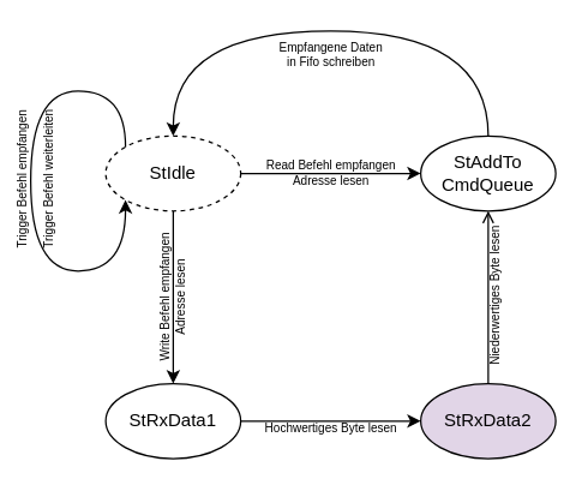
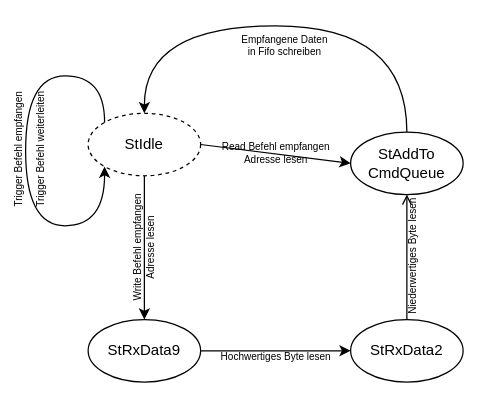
  <mxCell id="0" />
  <mxCell id="1" parent="0" />
  <mxCell id="2" value="Write Befehl empfangen&lt;br&gt;Adresse lesen" style="rounded=0;orthogonalLoop=1;jettySize=auto;html=1;exitX=0.5;exitY=1;exitDx=0;exitDy=0;entryX=0.5;entryY=0;entryDx=0;entryDy=0;horizontal=0;verticalAlign=middle;labelBackgroundColor=none;fontSize=8;" parent="1" source="4" target="8" edge="1"><mxGeometry relative="1" as="geometry" /></mxCell>
  <mxCell id="3" value="&lt;span style=&quot;color: rgb(0 , 0 , 0) ; font-family: &amp;#34;helvetica&amp;#34; ; font-size: 8px ; font-style: normal ; font-weight: 400 ; letter-spacing: normal ; text-align: center ; text-indent: 0px ; text-transform: none ; word-spacing: 0px ; display: inline ; float: none&quot;&gt;Read Befehl empfangen&lt;br&gt;Adresse lesen&lt;br&gt;&lt;/span&gt;" style="edgeStyle=none;rounded=0;orthogonalLoop=1;jettySize=auto;html=1;exitX=1;exitY=0.5;exitDx=0;exitDy=0;entryX=0;entryY=0.5;entryDx=0;entryDy=0;labelBackgroundColor=none;verticalAlign=middle;fontSize=8;horizontal=1;labelPosition=center;verticalLabelPosition=bottom;align=center;" parent="1" source="4" target="6" edge="1"><mxGeometry relative="1" as="geometry"><mxPoint as="offset" /></mxGeometry></mxCell>
  <mxCell id="4" value="StIdle" style="ellipse;whiteSpace=wrap;html=1;dashed=1;" parent="1" vertex="1"><mxGeometry x="70" y="90" width="90" height="50" as="geometry" /></mxCell>
  <mxCell id="5" value="Empfangene Daten&lt;br style=&quot;font-size: 8px;&quot;&gt;in Fifo schreiben" style="edgeStyle=orthogonalEdgeStyle;rounded=0;orthogonalLoop=1;jettySize=auto;html=1;exitX=0.5;exitY=0;exitDx=0;exitDy=0;entryX=0.5;entryY=0;entryDx=0;entryDy=0;curved=1;verticalAlign=top;labelBackgroundColor=none;fontSize=8;" parent="1" source="6" target="4" edge="1"><mxGeometry x="0.0" relative="1" as="geometry"><Array as="points"><mxPoint x="325" y="20" /><mxPoint x="115" y="20" /></Array><mxPoint as="offset" /></mxGeometry></mxCell>
- <mxCell id="6" value="StAddTo&lt;br&gt;CmdQueue" style="ellipse;whiteSpace=wrap;html=1;" parent="1" vertex="1"><mxGeometry x="280" y="90" width="90" height="50" as="geometry" /></mxCell>
+ <mxCell id="6" value="StAddTo&lt;br&gt;CmdQueue" style="ellipse;whiteSpace=wrap;html=1;" parent="1" vertex="1"><mxGeometry x="280" y="105" width="90" height="50" as="geometry" /></mxCell>
  <mxCell id="7" value="&lt;br&gt;Hochwertiges Byte lesen" style="edgeStyle=none;rounded=0;orthogonalLoop=1;jettySize=auto;html=1;exitX=1;exitY=0.5;exitDx=0;exitDy=0;entryX=0;entryY=0.5;entryDx=0;entryDy=0;fontSize=8;verticalAlign=middle;labelBackgroundColor=none;" parent="1" source="8" target="10" edge="1"><mxGeometry relative="1" as="geometry"><mxPoint as="offset" /></mxGeometry></mxCell>
- <mxCell id="8" value="StRxData1" style="ellipse;whiteSpace=wrap;html=1;" parent="1" vertex="1"><mxGeometry x="70" y="255" width="90" height="50" as="geometry" /></mxCell>
+ <mxCell id="8" value="StRxData9" style="ellipse;whiteSpace=wrap;html=1;" parent="1" vertex="1"><mxGeometry x="70" y="255" width="90" height="50" as="geometry" /></mxCell>
  <mxCell id="9" value="&lt;br&gt;Niederwertiges Byte lesen" style="edgeStyle=none;rounded=0;orthogonalLoop=1;jettySize=auto;html=1;exitX=0.5;exitY=0;exitDx=0;exitDy=0;entryX=0.5;entryY=1;entryDx=0;entryDy=0;horizontal=0;fontSize=8;labelBackgroundColor=none;endArrow=open;" parent="1" source="10" target="6" edge="1"><mxGeometry relative="1" as="geometry" /></mxCell>
- <mxCell id="10" value="StRxData2" style="ellipse;whiteSpace=wrap;html=1;fillColor=#e1d5e7;" parent="1" vertex="1"><mxGeometry x="280" y="255" width="90" height="50" as="geometry" /></mxCell>
+ <mxCell id="10" value="StRxData2" style="ellipse;whiteSpace=wrap;html=1;" parent="1" vertex="1"><mxGeometry x="280" y="255" width="90" height="50" as="geometry" /></mxCell>
  <mxCell id="11" value="" style="edgeStyle=orthogonalEdgeStyle;curved=1;rounded=0;orthogonalLoop=1;jettySize=auto;html=1;exitX=0;exitY=0;exitDx=0;exitDy=0;entryX=0;entryY=1;entryDx=0;entryDy=0;horizontal=0;verticalAlign=bottom;labelBackgroundColor=none;fontSize=8;labelPosition=center;verticalLabelPosition=top;align=center;" parent="1" source="4" target="4" edge="1"><mxGeometry x="0.03" relative="1" as="geometry"><Array as="points"><mxPoint x="83" y="60" /><mxPoint x="20" y="60" /><mxPoint x="20" y="180" /><mxPoint x="83" y="180" /></Array><mxPoint as="offset" /></mxGeometry></mxCell>
  <mxCell id="12" value="Trigger Befehl weiterleiten" style="edgeLabel;html=1;align=center;verticalAlign=middle;resizable=0;points=[];fontSize=8;horizontal=0;labelBackgroundColor=none;" vertex="1" connectable="0" parent="11"><mxGeometry x="-0.453" y="17" relative="1" as="geometry"><mxPoint x="2.96" y="42.97" as="offset" /></mxGeometry></mxCell>
  <mxCell id="13" value="&lt;span style=&quot;&quot;&gt;Trigger Befehl empfangen&lt;/span&gt;" style="edgeLabel;html=1;align=center;verticalAlign=middle;resizable=0;points=[];fontSize=8;horizontal=0;labelBackgroundColor=none;" vertex="1" connectable="0" parent="11"><mxGeometry x="-0.096" y="1" relative="1" as="geometry"><mxPoint x="-7" y="11" as="offset" /></mxGeometry></mxCell>
